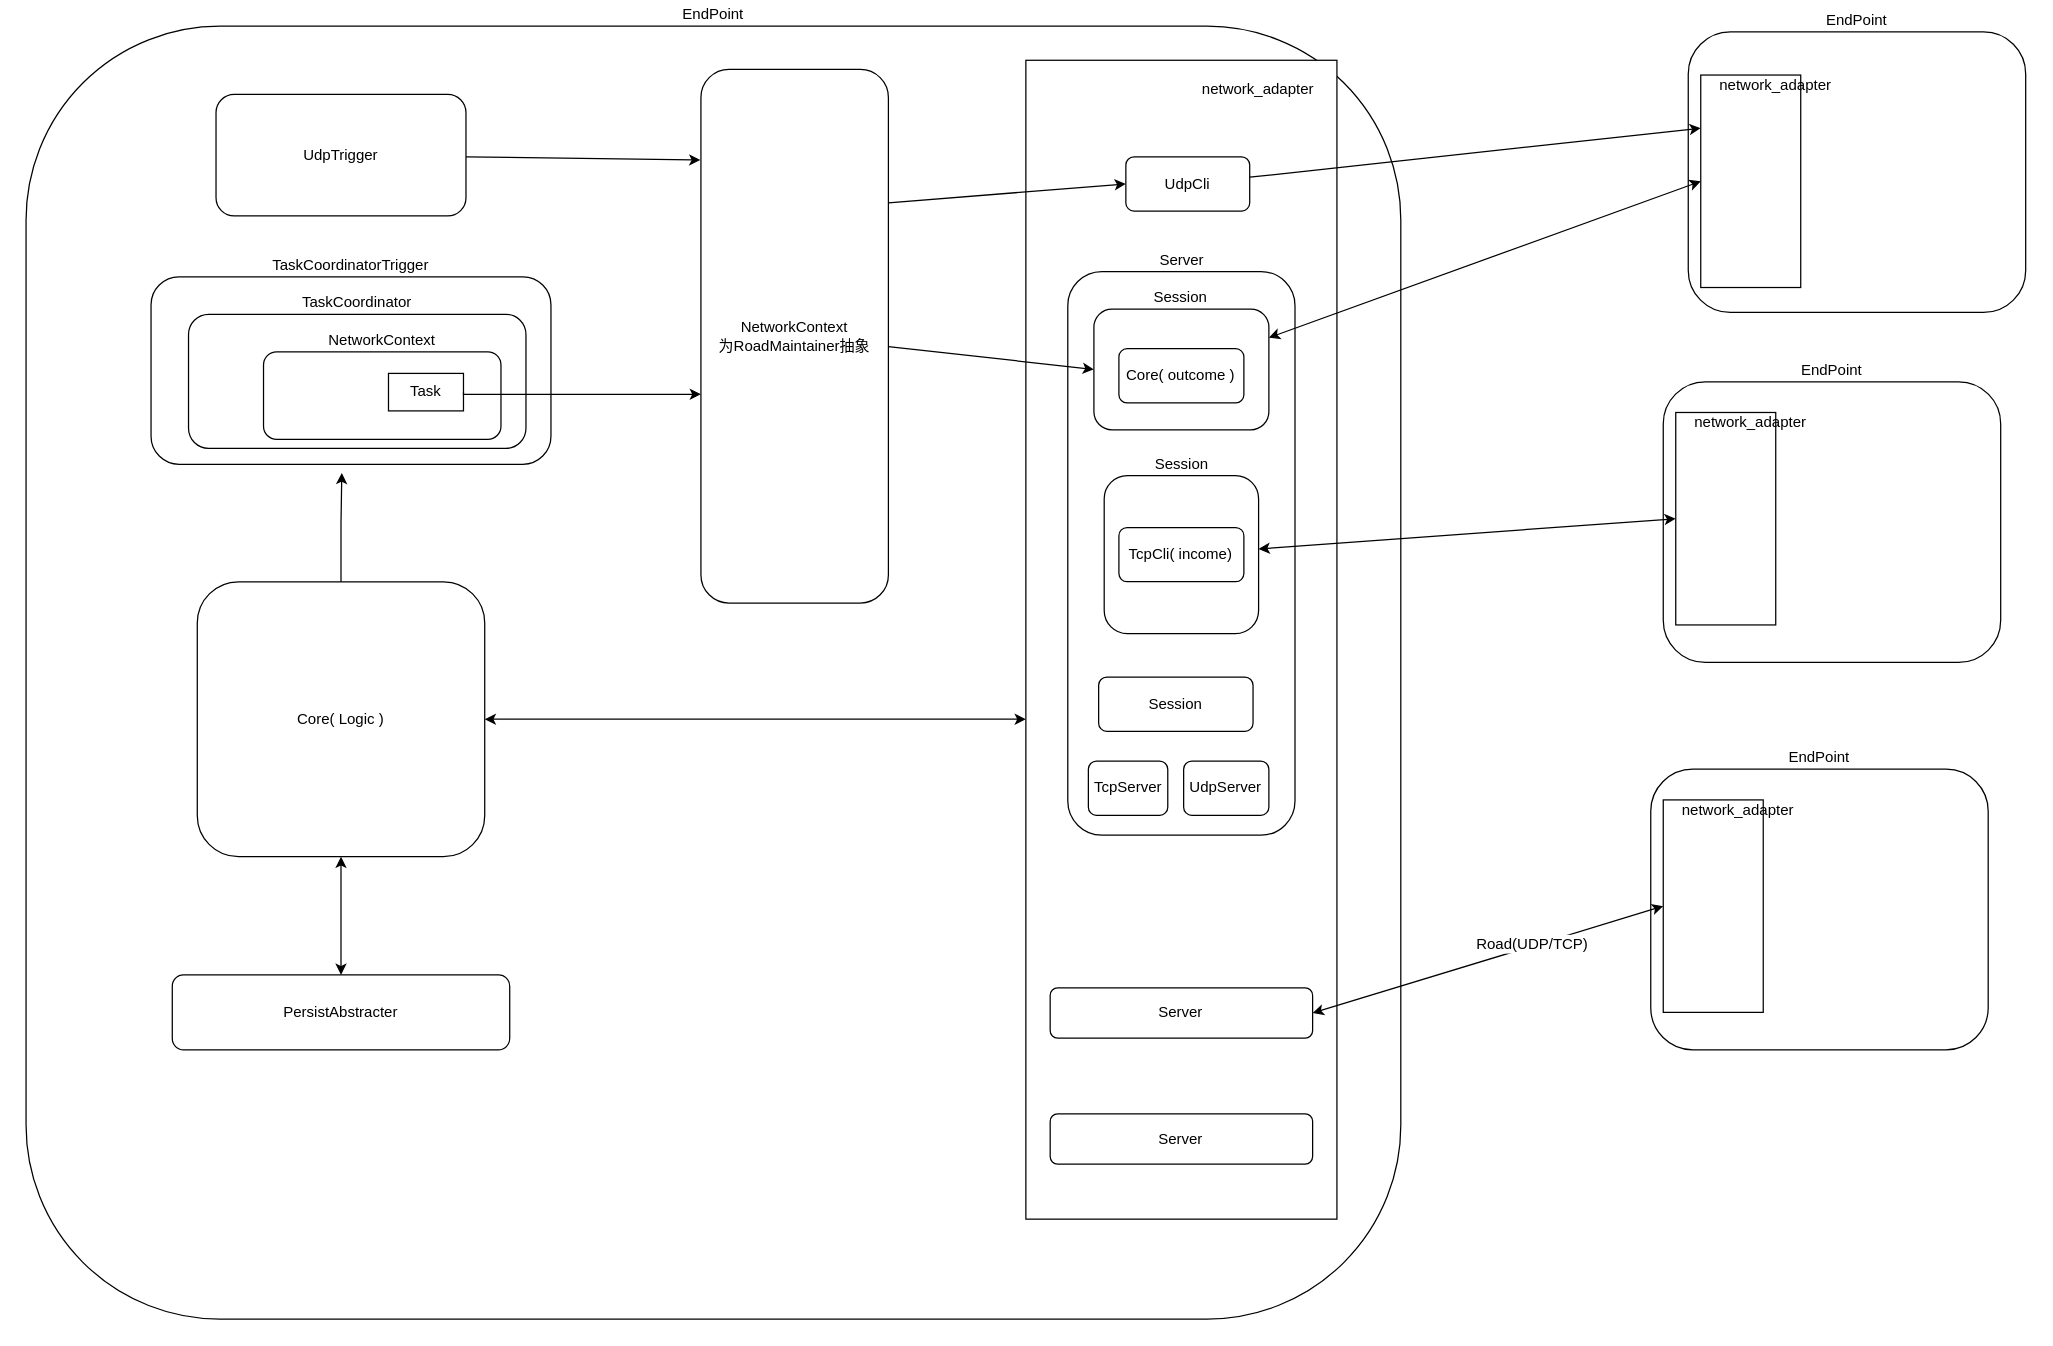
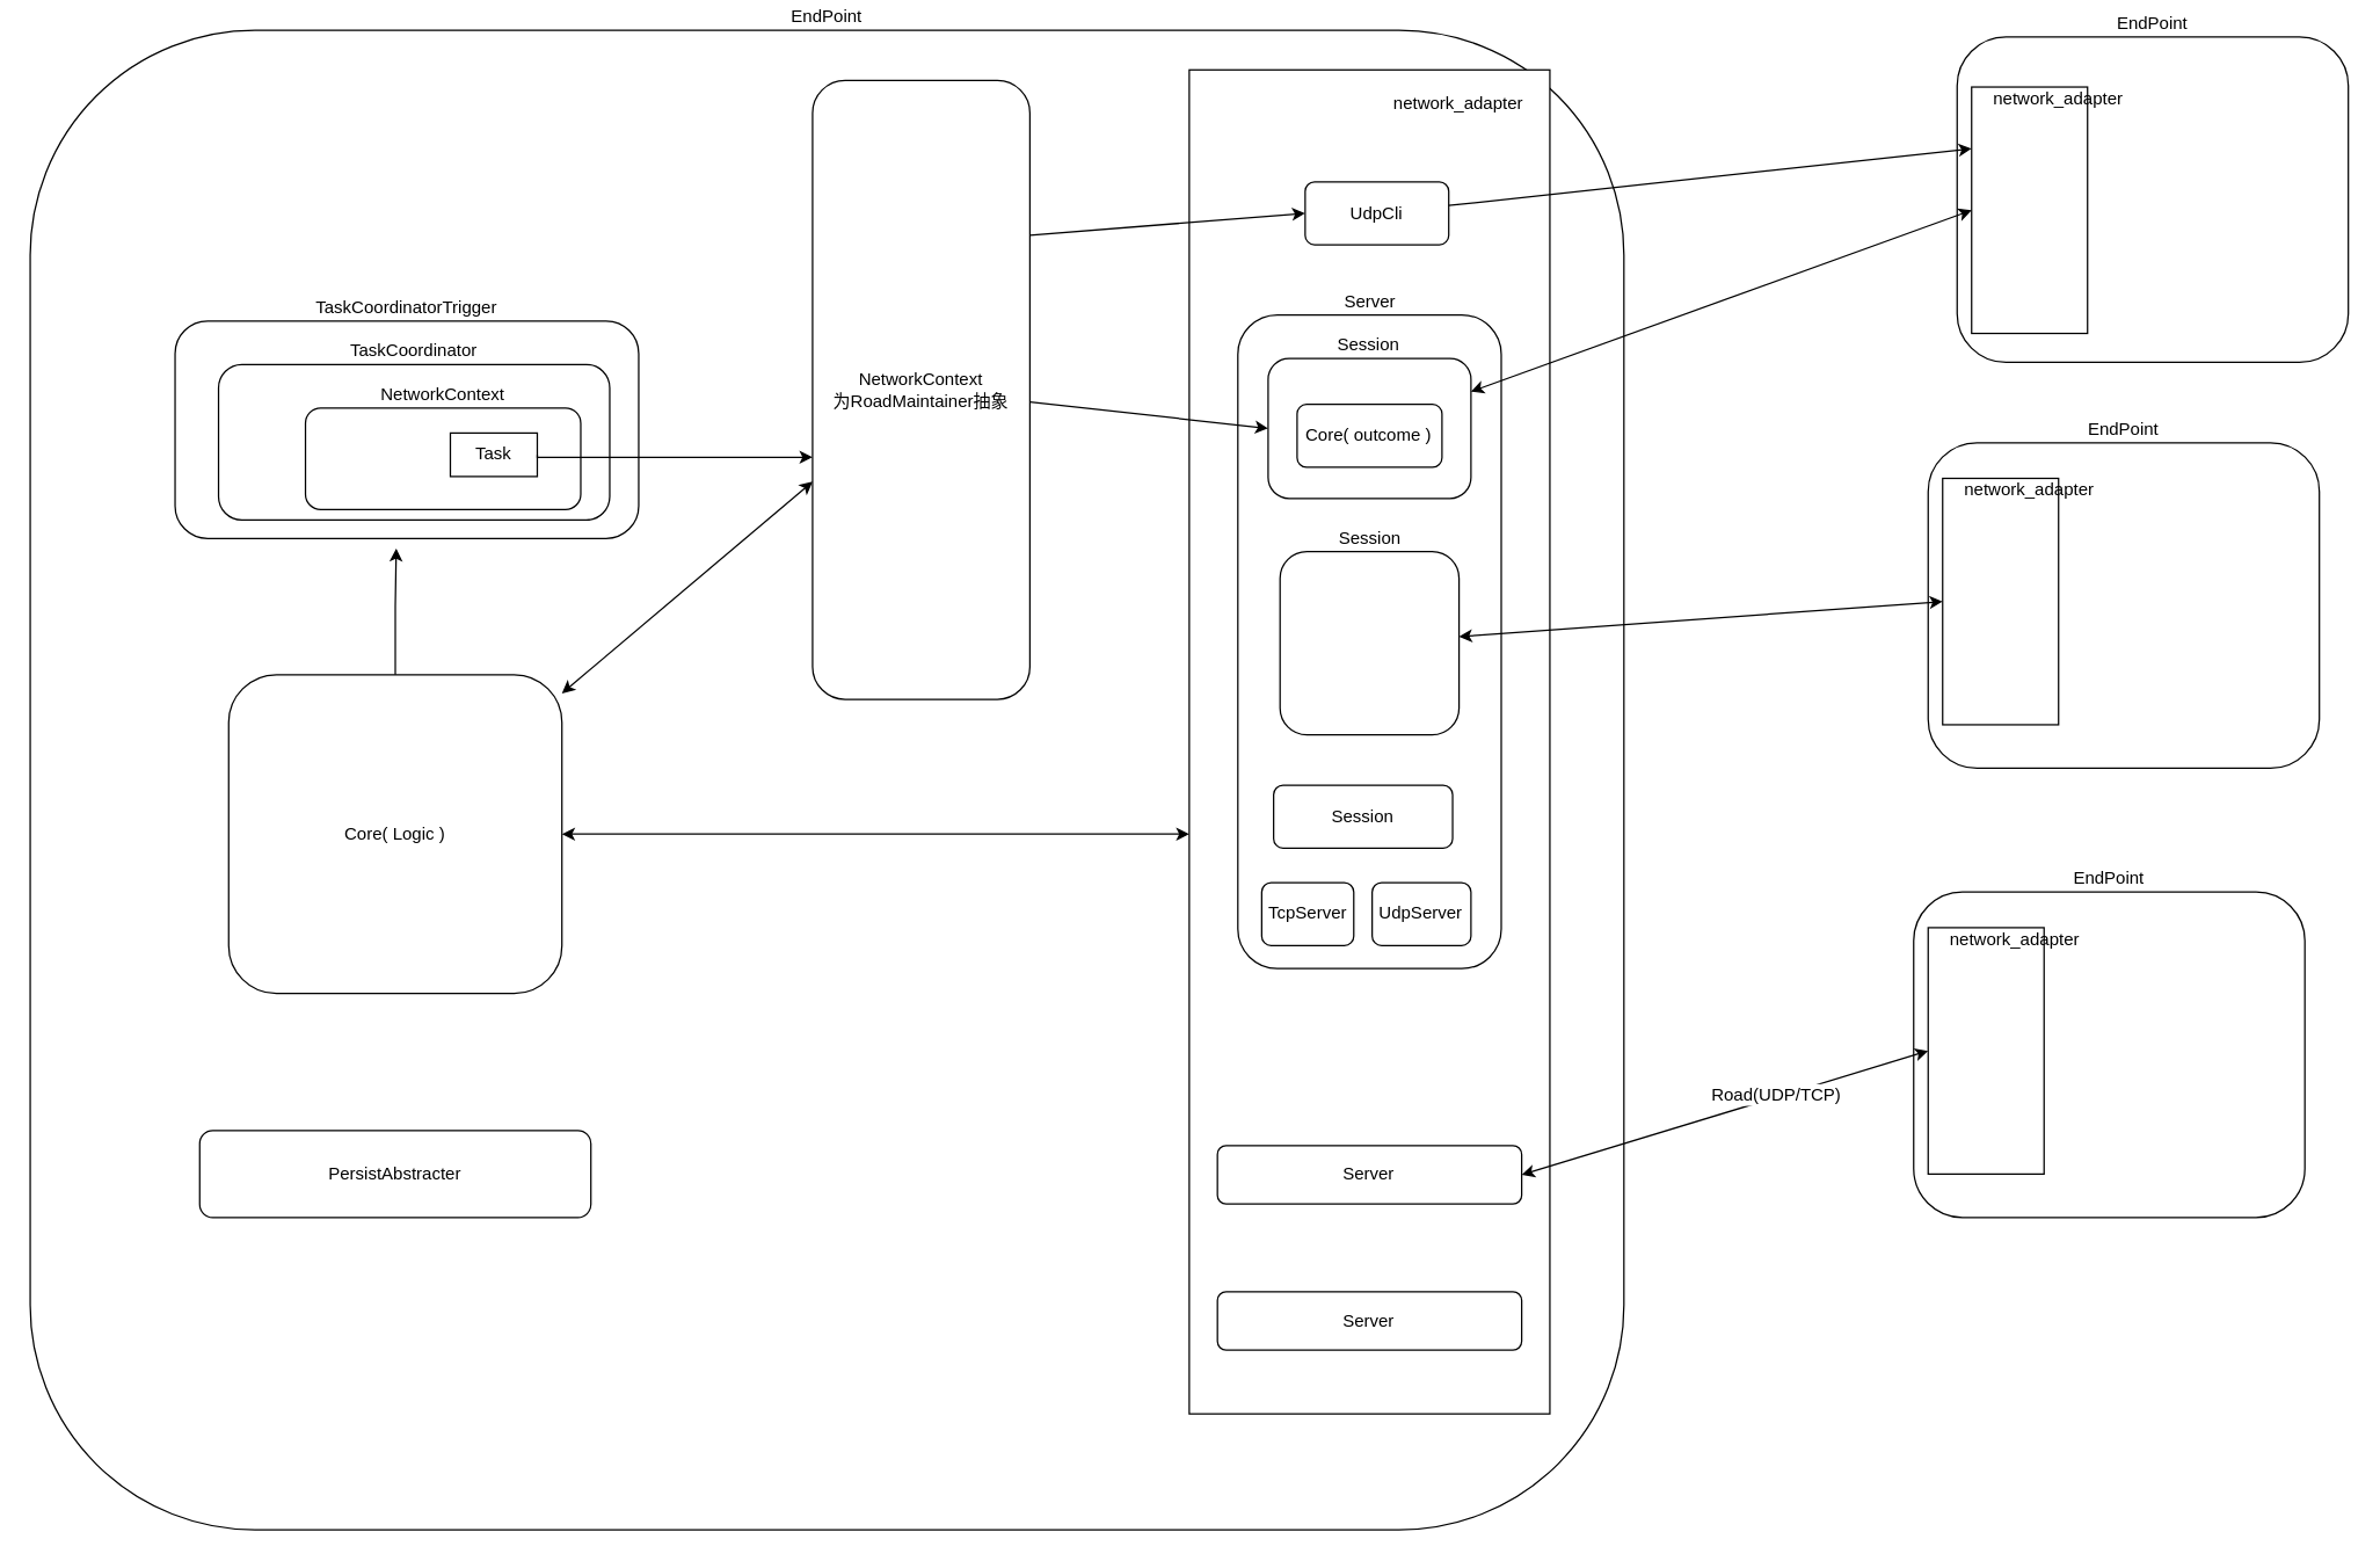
  <mxCell id="0" />
  <mxCell id="1" parent="0" />
  <mxCell id="2" value="" style="group" parent="1" vertex="1" connectable="0"><mxGeometry x="1320" y="615.005" width="270" height="224.545" as="geometry" /></mxCell>
  <mxCell id="3" value="EndPoint" style="rounded=1;whiteSpace=wrap;html=1;labelPosition=center;verticalLabelPosition=top;align=center;verticalAlign=bottom;" parent="2" vertex="1"><mxGeometry width="270" height="224.545" as="geometry" /></mxCell>
  <mxCell id="4" value="" style="group" parent="2" vertex="1" connectable="0"><mxGeometry x="10" y="24.545" width="80" height="170" as="geometry" /></mxCell>
  <mxCell id="5" value="" style="rounded=0;whiteSpace=wrap;html=1;" parent="4" vertex="1"><mxGeometry width="80.0" height="170" as="geometry" /></mxCell>
  <mxCell id="6" value="network_adapter" style="text;html=1;strokeColor=none;fillColor=none;align=center;verticalAlign=middle;whiteSpace=wrap;rounded=0;" parent="4" vertex="1"><mxGeometry x="40.001" y="-8.095" width="40.0" height="34" as="geometry" /></mxCell>
  <mxCell id="7" value="" style="group" parent="1" vertex="1" connectable="0"><mxGeometry x="1350" y="25.005" width="270" height="224.545" as="geometry" /></mxCell>
  <mxCell id="8" value="EndPoint" style="rounded=1;whiteSpace=wrap;html=1;labelPosition=center;verticalLabelPosition=top;align=center;verticalAlign=bottom;" parent="7" vertex="1"><mxGeometry width="270" height="224.545" as="geometry" /></mxCell>
  <mxCell id="9" value="" style="group" parent="7" vertex="1" connectable="0"><mxGeometry x="10" y="34.545" width="80" height="170" as="geometry" /></mxCell>
  <mxCell id="10" value="" style="rounded=0;whiteSpace=wrap;html=1;" parent="9" vertex="1"><mxGeometry width="80.0" height="170" as="geometry" /></mxCell>
  <mxCell id="11" value="network_adapter" style="text;html=1;strokeColor=none;fillColor=none;align=center;verticalAlign=middle;whiteSpace=wrap;rounded=0;" parent="9" vertex="1"><mxGeometry x="40.001" y="-8.095" width="40.0" height="34" as="geometry" /></mxCell>
  <mxCell id="12" value="EndPoint" style="rounded=1;whiteSpace=wrap;html=1;labelPosition=center;verticalLabelPosition=top;align=center;verticalAlign=bottom;" parent="1" vertex="1"><mxGeometry x="20" y="20.45" width="1100" height="1034.55" as="geometry" /></mxCell>
  <mxCell id="13" value="" style="group;labelPosition=center;verticalLabelPosition=top;align=center;verticalAlign=bottom;" parent="1" vertex="1" connectable="0"><mxGeometry x="820" y="47.73" width="280" height="927.27" as="geometry" /></mxCell>
  <mxCell id="14" value="" style="rounded=0;whiteSpace=wrap;html=1;" parent="13" vertex="1"><mxGeometry width="248.89" height="927.27" as="geometry" /></mxCell>
  <mxCell id="15" value="network_adapter" style="text;html=1;strokeColor=none;fillColor=none;align=center;verticalAlign=middle;whiteSpace=wrap;rounded=0;" parent="13" vertex="1"><mxGeometry x="124.449" y="-21.583" width="124.444" height="90.649" as="geometry" /></mxCell>
  <mxCell id="16" value="Server" style="rounded=1;whiteSpace=wrap;html=1;labelPosition=center;verticalLabelPosition=middle;align=center;verticalAlign=middle;" parent="13" vertex="1"><mxGeometry x="19.44" y="742.179" width="210" height="40.316" as="geometry" /></mxCell>
  <mxCell id="17" value="Server" style="rounded=1;whiteSpace=wrap;html=1;labelPosition=center;verticalLabelPosition=middle;align=center;verticalAlign=middle;" parent="13" vertex="1"><mxGeometry x="19.45" y="842.969" width="210" height="40.316" as="geometry" /></mxCell>
  <mxCell id="18" value="" style="group" parent="13" vertex="1" connectable="0"><mxGeometry x="33.54" y="69.061" width="181.8" height="550.99" as="geometry" /></mxCell>
  <mxCell id="19" value="Server" style="rounded=1;whiteSpace=wrap;html=1;labelPosition=center;verticalLabelPosition=top;align=center;verticalAlign=bottom;" parent="18" vertex="1"><mxGeometry y="100" width="181.8" height="450.99" as="geometry" /></mxCell>
  <mxCell id="20" value="Session" style="rounded=1;whiteSpace=wrap;html=1;labelPosition=center;verticalLabelPosition=top;align=center;verticalAlign=bottom;" parent="18" vertex="1"><mxGeometry x="20.9" y="130" width="140" height="96.59" as="geometry" /></mxCell>
  <mxCell id="21" value="Core( outcome )" style="rounded=1;whiteSpace=wrap;html=1;" parent="18" vertex="1"><mxGeometry x="40.9" y="161.735" width="100" height="43.367" as="geometry" /></mxCell>
  <mxCell id="22" value="UdpServer" style="rounded=1;whiteSpace=wrap;html=1;" parent="18" vertex="1"><mxGeometry x="92.7" y="491.695" width="68.2" height="43.367" as="geometry" /></mxCell>
  <mxCell id="23" value="TcpServer" style="rounded=1;whiteSpace=wrap;html=1;" parent="18" vertex="1"><mxGeometry x="16.46" y="491.695" width="63.54" height="43.367" as="geometry" /></mxCell>
  <mxCell id="24" value="Session" style="rounded=1;whiteSpace=wrap;html=1;labelPosition=center;verticalLabelPosition=top;align=center;verticalAlign=bottom;" parent="18" vertex="1"><mxGeometry x="29.13" y="263.237" width="123.54" height="126.485" as="geometry" /></mxCell>
  <mxCell id="25" value="Session" style="rounded=1;whiteSpace=wrap;html=1;" parent="18" vertex="1"><mxGeometry x="24.69" y="424.502" width="123.54" height="43.367" as="geometry" /></mxCell>
- <mxCell id="26" value="TcpCli( income)" style="rounded=1;whiteSpace=wrap;html=1;" parent="18" vertex="1"><mxGeometry x="40.9" y="304.803" width="100" height="43.367" as="geometry" /></mxCell>
  <mxCell id="27" value="UdpCli" style="rounded=1;whiteSpace=wrap;html=1;" parent="13" vertex="1"><mxGeometry x="80" y="77.271" width="99.1" height="43.37" as="geometry" /></mxCell>
  <mxCell id="28" style="edgeStyle=none;html=1;entryX=0;entryY=0.5;entryDx=0;entryDy=0;exitX=1;exitY=0.5;exitDx=0;exitDy=0;startArrow=classic;startFill=1;" parent="1" source="16" target="5" edge="1"><mxGeometry relative="1" as="geometry" /></mxCell>
  <mxCell id="29" value="&lt;span style=&quot;font-size: 12px;&quot;&gt;Road(UDP/TCP)&lt;/span&gt;" style="edgeLabel;html=1;align=center;verticalAlign=middle;resizable=0;points=[];" parent="28" vertex="1" connectable="0"><mxGeometry x="0.25" y="2" relative="1" as="geometry"><mxPoint x="1" as="offset" /></mxGeometry></mxCell>
- <mxCell id="30" style="edgeStyle=none;html=1;entryX=0.5;entryY=0;entryDx=0;entryDy=0;startArrow=classic;startFill=1;" parent="1" source="32" target="33" edge="1"><mxGeometry relative="1" as="geometry" /></mxCell>
+ <mxCell id="30" style="edgeStyle=none;html=1;startArrow=classic;startFill=1;" parent="1" source="32" target="50" edge="1"><mxGeometry relative="1" as="geometry" /></mxCell>
  <mxCell id="31" style="edgeStyle=orthogonalEdgeStyle;rounded=0;orthogonalLoop=1;jettySize=auto;html=1;startArrow=classic;startFill=1;" parent="1" source="32" target="14" edge="1"><mxGeometry relative="1" as="geometry"><Array as="points"><mxPoint x="730" y="575" /><mxPoint x="730" y="575" /></Array></mxGeometry></mxCell>
  <mxCell id="32" value="Core( Logic )" style="rounded=1;whiteSpace=wrap;html=1;" parent="1" vertex="1"><mxGeometry x="157" y="465" width="230" height="220" as="geometry" /></mxCell>
  <mxCell id="33" value="PersistAbstracter" style="rounded=1;whiteSpace=wrap;html=1;" parent="1" vertex="1"><mxGeometry x="137" y="779.55" width="270" height="60" as="geometry" /></mxCell>
  <mxCell id="34" value="" style="group" parent="1" vertex="1" connectable="0"><mxGeometry x="1330" y="305.005" width="270" height="224.545" as="geometry" /></mxCell>
  <mxCell id="35" value="EndPoint" style="rounded=1;whiteSpace=wrap;html=1;labelPosition=center;verticalLabelPosition=top;align=center;verticalAlign=bottom;" parent="34" vertex="1"><mxGeometry width="270" height="224.545" as="geometry" /></mxCell>
  <mxCell id="36" value="" style="group" parent="34" vertex="1" connectable="0"><mxGeometry x="10" y="24.545" width="80" height="170" as="geometry" /></mxCell>
  <mxCell id="37" value="" style="rounded=0;whiteSpace=wrap;html=1;" parent="36" vertex="1"><mxGeometry width="80.0" height="170" as="geometry" /></mxCell>
  <mxCell id="38" value="network_adapter" style="text;html=1;strokeColor=none;fillColor=none;align=center;verticalAlign=middle;whiteSpace=wrap;rounded=0;" parent="36" vertex="1"><mxGeometry x="40.001" y="-8.095" width="40.0" height="34" as="geometry" /></mxCell>
  <mxCell id="39" style="edgeStyle=none;html=1;entryX=0;entryY=0.5;entryDx=0;entryDy=0;startArrow=classic;startFill=1;" parent="1" source="24" target="37" edge="1"><mxGeometry relative="1" as="geometry" /></mxCell>
  <mxCell id="40" style="edgeStyle=none;html=1;entryX=0;entryY=0.5;entryDx=0;entryDy=0;startArrow=classic;startFill=1;" parent="1" source="20" target="10" edge="1"><mxGeometry relative="1" as="geometry" /></mxCell>
- <mxCell id="41" style="edgeStyle=none;html=1;entryX=-0.003;entryY=0.17;entryDx=0;entryDy=0;entryPerimeter=0;" edge="1" parent="1" source="42" target="50"><mxGeometry relative="1" as="geometry" /></mxCell>
- <mxCell id="42" value="UdpTrigger" style="rounded=1;whiteSpace=wrap;html=1;labelPosition=center;verticalLabelPosition=middle;align=center;verticalAlign=middle;" parent="1" vertex="1"><mxGeometry x="172" y="75" width="200" height="97.27" as="geometry" /></mxCell>
  <mxCell id="43" value="" style="group" parent="1" vertex="1" connectable="0"><mxGeometry x="120" y="221" width="320" height="150" as="geometry" /></mxCell>
  <mxCell id="44" value="TaskCoordinatorTrigger" style="rounded=1;whiteSpace=wrap;html=1;labelPosition=center;verticalLabelPosition=top;align=center;verticalAlign=bottom;" parent="43" vertex="1"><mxGeometry width="320" height="150" as="geometry" /></mxCell>
  <mxCell id="45" value="TaskCoordinator" style="rounded=1;whiteSpace=wrap;html=1;labelPosition=center;verticalLabelPosition=top;align=center;verticalAlign=bottom;" parent="43" vertex="1"><mxGeometry x="30" y="30" width="270" height="107.28" as="geometry" /></mxCell>
  <mxCell id="46" value="NetworkContext" style="rounded=1;whiteSpace=wrap;html=1;labelPosition=center;verticalLabelPosition=top;align=center;verticalAlign=bottom;" parent="43" vertex="1"><mxGeometry x="90" y="60" width="190" height="70" as="geometry" /></mxCell>
  <mxCell id="47" value="Task" style="whiteSpace=wrap;html=1;labelPosition=center;verticalLabelPosition=middle;align=center;verticalAlign=middle;rounded=0;" parent="43" vertex="1"><mxGeometry x="190" y="77.28" width="60" height="30" as="geometry" /></mxCell>
  <mxCell id="48" style="edgeStyle=none;html=1;entryX=0;entryY=0.5;entryDx=0;entryDy=0;" edge="1" parent="1" source="50" target="20"><mxGeometry relative="1" as="geometry" /></mxCell>
  <mxCell id="49" style="edgeStyle=none;html=1;entryX=0;entryY=0.5;entryDx=0;entryDy=0;exitX=1;exitY=0.25;exitDx=0;exitDy=0;" edge="1" parent="1" source="50" target="27"><mxGeometry relative="1" as="geometry" /></mxCell>
  <mxCell id="50" value="NetworkContext&lt;div&gt;为RoadMaintainer抽象&lt;/div&gt;" style="rounded=1;whiteSpace=wrap;html=1;" parent="1" vertex="1"><mxGeometry x="560" y="55" width="150" height="427" as="geometry" /></mxCell>
  <mxCell id="51" style="edgeStyle=orthogonalEdgeStyle;rounded=0;orthogonalLoop=1;jettySize=auto;html=1;entryX=0.477;entryY=1.046;entryDx=0;entryDy=0;entryPerimeter=0;" parent="1" source="32" target="44" edge="1"><mxGeometry relative="1" as="geometry" /></mxCell>
  <mxCell id="52" style="edgeStyle=orthogonalEdgeStyle;rounded=0;orthogonalLoop=1;jettySize=auto;html=1;exitX=1;exitY=0.5;exitDx=0;exitDy=0;" parent="1" source="47" target="50" edge="1"><mxGeometry relative="1" as="geometry"><Array as="points"><mxPoint x="370" y="315" /></Array></mxGeometry></mxCell>
  <mxCell id="53" style="edgeStyle=none;html=1;entryX=0;entryY=0.25;entryDx=0;entryDy=0;" edge="1" parent="1" source="27" target="10"><mxGeometry relative="1" as="geometry" /></mxCell>
